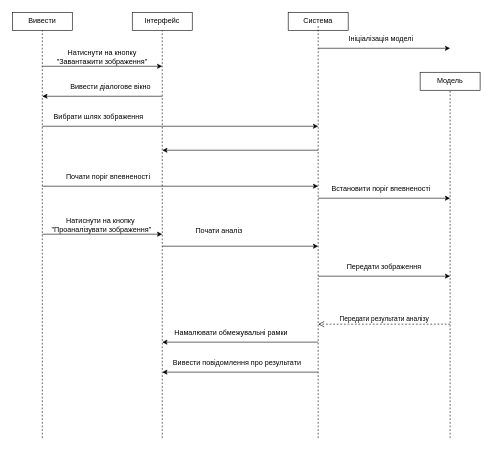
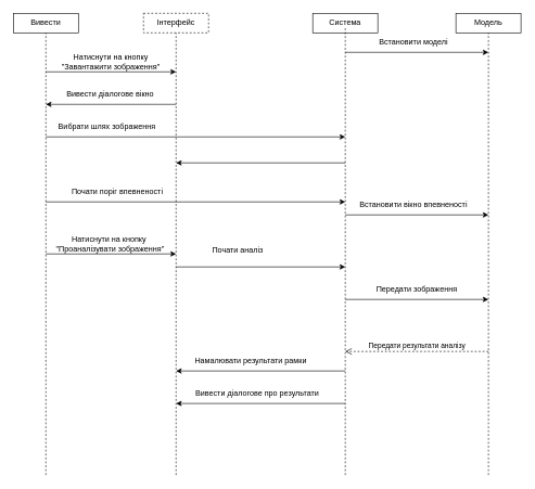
  <mxCell id="0" />
  <mxCell id="1" parent="0" />
  <mxCell id="2" value="Вивести" style="rounded=0;whiteSpace=wrap;html=1;" vertex="1" parent="1"><mxGeometry x="20" y="20" width="100" height="30" as="geometry" /></mxCell>
  <mxCell id="3" value="Система" style="rounded=0;whiteSpace=wrap;html=1;" vertex="1" parent="1"><mxGeometry x="480" y="20" width="100" height="30" as="geometry" /></mxCell>
- <mxCell id="4" value="Модель" style="rounded=0;whiteSpace=wrap;html=1;" vertex="1" parent="1"><mxGeometry x="700" y="120" width="100" height="30" as="geometry" /></mxCell>
+ <mxCell id="4" value="Модель" style="rounded=0;whiteSpace=wrap;html=1;" vertex="1" parent="1"><mxGeometry x="700" y="20" width="100" height="30" as="geometry" /></mxCell>
  <mxCell id="5" value="" style="endArrow=none;dashed=1;html=1;rounded=0;entryX=0.5;entryY=1;entryDx=0;entryDy=0;" edge="1" parent="1" target="2"><mxGeometry width="50" height="50" relative="1" as="geometry"><mxPoint x="70" y="730" as="sourcePoint" /><mxPoint x="390" y="220" as="targetPoint" /></mxGeometry></mxCell>
  <mxCell id="6" value="" style="endArrow=none;dashed=1;html=1;rounded=0;" edge="1" parent="1"><mxGeometry width="50" height="50" relative="1" as="geometry"><mxPoint x="530" y="730" as="sourcePoint" /><mxPoint x="530" y="40" as="targetPoint" /></mxGeometry></mxCell>
  <mxCell id="7" value="" style="endArrow=none;dashed=1;html=1;rounded=0;entryX=0.5;entryY=1;entryDx=0;entryDy=0;" edge="1" parent="1" target="4"><mxGeometry width="50" height="50" relative="1" as="geometry"><mxPoint x="750" y="730" as="sourcePoint" /><mxPoint x="680" y="180" as="targetPoint" /></mxGeometry></mxCell>
  <mxCell id="8" value="" style="endArrow=classic;html=1;rounded=0;" edge="1" parent="1"><mxGeometry width="50" height="50" relative="1" as="geometry"><mxPoint x="530" y="80" as="sourcePoint" /><mxPoint x="750" y="80" as="targetPoint" /></mxGeometry></mxCell>
- <mxCell id="9" value="Ініціалізація моделі" style="text;html=1;align=center;verticalAlign=middle;whiteSpace=wrap;rounded=0;" vertex="1" parent="1"><mxGeometry x="580" y="50" width="110" height="30" as="geometry" /></mxCell>
- <mxCell id="10" value="Інтерфейс" style="rounded=0;whiteSpace=wrap;html=1;" vertex="1" parent="1"><mxGeometry x="220" y="20" width="100" height="30" as="geometry" /></mxCell>
+ <mxCell id="9" value="Встановити моделі" style="text;html=1;align=center;verticalAlign=middle;whiteSpace=wrap;rounded=0;" vertex="1" parent="1"><mxGeometry x="580" y="50" width="110" height="30" as="geometry" /></mxCell>
+ <mxCell id="10" value="Інтерфейс" style="rounded=0;whiteSpace=wrap;html=1;dashed=1;" vertex="1" parent="1"><mxGeometry x="220" y="20" width="100" height="30" as="geometry" /></mxCell>
  <mxCell id="11" value="" style="endArrow=none;dashed=1;html=1;rounded=0;entryX=0.5;entryY=1;entryDx=0;entryDy=0;" edge="1" parent="1" target="10"><mxGeometry width="50" height="50" relative="1" as="geometry"><mxPoint x="270" y="730" as="sourcePoint" /><mxPoint x="560" y="190" as="targetPoint" /></mxGeometry></mxCell>
  <mxCell id="12" value="" style="endArrow=classic;html=1;rounded=0;" edge="1" parent="1"><mxGeometry width="50" height="50" relative="1" as="geometry"><mxPoint x="70" y="110" as="sourcePoint" /><mxPoint x="270" y="110" as="targetPoint" /></mxGeometry></mxCell>
  <mxCell id="13" value="Натиснути на кнопку &quot;Завантажити зображення&quot;" style="text;html=1;align=center;verticalAlign=middle;whiteSpace=wrap;rounded=0;" vertex="1" parent="1"><mxGeometry x="90" y="80" width="160" height="30" as="geometry" /></mxCell>
  <mxCell id="14" value="" style="endArrow=classic;html=1;rounded=0;" edge="1" parent="1"><mxGeometry width="50" height="50" relative="1" as="geometry"><mxPoint x="70" y="210" as="sourcePoint" /><mxPoint x="530" y="210" as="targetPoint" /></mxGeometry></mxCell>
  <mxCell id="15" value="Вибрати шлях зображення" style="text;html=1;align=center;verticalAlign=middle;whiteSpace=wrap;rounded=0;" vertex="1" parent="1"><mxGeometry x="74" y="180" width="180" height="30" as="geometry" /></mxCell>
  <mxCell id="16" value="" style="endArrow=classic;html=1;rounded=0;" edge="1" parent="1"><mxGeometry width="50" height="50" relative="1" as="geometry"><mxPoint x="270" y="160" as="sourcePoint" /><mxPoint x="70" y="160" as="targetPoint" /></mxGeometry></mxCell>
- <mxCell id="17" value="Вивести діалогове вікно" style="text;html=1;align=center;verticalAlign=middle;whiteSpace=wrap;rounded=0;" vertex="1" parent="1"><mxGeometry x="109" y="130" width="150" height="30" as="geometry" /></mxCell>
+ <mxCell id="17" value="Вивести діалогове вікно" style="text;html=1;align=center;verticalAlign=middle;whiteSpace=wrap;rounded=0;" vertex="1" parent="1"><mxGeometry x="94" y="130" width="150" height="30" as="geometry" /></mxCell>
  <mxCell id="18" value="" style="endArrow=classic;html=1;rounded=0;" edge="1" parent="1"><mxGeometry width="50" height="50" relative="1" as="geometry"><mxPoint x="530" y="250" as="sourcePoint" /><mxPoint x="270" y="250" as="targetPoint" /></mxGeometry></mxCell>
  <mxCell id="19" value="" style="endArrow=classic;html=1;rounded=0;" edge="1" parent="1"><mxGeometry width="50" height="50" relative="1" as="geometry"><mxPoint x="70" y="310" as="sourcePoint" /><mxPoint x="530" y="310" as="targetPoint" /></mxGeometry></mxCell>
  <mxCell id="20" value="Почати поріг впевненості" style="text;html=1;align=center;verticalAlign=middle;whiteSpace=wrap;rounded=0;" vertex="1" parent="1"><mxGeometry x="100" y="280" width="160" height="30" as="geometry" /></mxCell>
  <mxCell id="21" value="" style="endArrow=classic;html=1;rounded=0;" edge="1" parent="1"><mxGeometry width="50" height="50" relative="1" as="geometry"><mxPoint x="530" y="330" as="sourcePoint" /><mxPoint x="750" y="330" as="targetPoint" /></mxGeometry></mxCell>
- <mxCell id="22" value="Встановити поріг впевненості" style="text;html=1;align=center;verticalAlign=middle;whiteSpace=wrap;rounded=0;" vertex="1" parent="1"><mxGeometry x="550" y="300" width="170" height="30" as="geometry" /></mxCell>
+ <mxCell id="22" value="Встановити вікно впевненості" style="text;html=1;align=center;verticalAlign=middle;whiteSpace=wrap;rounded=0;" vertex="1" parent="1"><mxGeometry x="550" y="300" width="170" height="30" as="geometry" /></mxCell>
  <mxCell id="23" value="" style="endArrow=classic;html=1;rounded=0;" edge="1" parent="1"><mxGeometry width="50" height="50" relative="1" as="geometry"><mxPoint x="70" y="390" as="sourcePoint" /><mxPoint x="270" y="390" as="targetPoint" /></mxGeometry></mxCell>
  <mxCell id="24" value="Натиснути на кнопку&amp;nbsp;&lt;div&gt;&quot;Проаналізувати зображення&quot;&lt;/div&gt;" style="text;html=1;align=center;verticalAlign=middle;whiteSpace=wrap;rounded=0;" vertex="1" parent="1"><mxGeometry x="84" y="360" width="170" height="30" as="geometry" /></mxCell>
  <mxCell id="25" value="" style="endArrow=classic;html=1;rounded=0;" edge="1" parent="1"><mxGeometry width="50" height="50" relative="1" as="geometry"><mxPoint x="270" y="410" as="sourcePoint" /><mxPoint x="530" y="410" as="targetPoint" /></mxGeometry></mxCell>
  <mxCell id="26" value="Почати аналіз" style="text;html=1;align=center;verticalAlign=middle;whiteSpace=wrap;rounded=0;" vertex="1" parent="1"><mxGeometry x="320" y="370" width="90" height="30" as="geometry" /></mxCell>
  <mxCell id="27" value="" style="endArrow=classic;html=1;rounded=0;" edge="1" parent="1"><mxGeometry width="50" height="50" relative="1" as="geometry"><mxPoint x="530" y="460" as="sourcePoint" /><mxPoint x="750" y="460" as="targetPoint" /></mxGeometry></mxCell>
  <mxCell id="28" value="Передати зображення" style="text;html=1;align=center;verticalAlign=middle;whiteSpace=wrap;rounded=0;" vertex="1" parent="1"><mxGeometry x="570" y="430" width="140" height="30" as="geometry" /></mxCell>
  <mxCell id="29" value="Передати результати аналізу" style="html=1;verticalAlign=bottom;endArrow=open;dashed=1;endSize=8;curved=0;rounded=0;" edge="1" parent="1"><mxGeometry relative="1" as="geometry"><mxPoint x="750" y="540" as="sourcePoint" /><mxPoint x="530" y="540" as="targetPoint" /></mxGeometry></mxCell>
  <mxCell id="30" value="" style="endArrow=classic;html=1;rounded=0;" edge="1" parent="1"><mxGeometry width="50" height="50" relative="1" as="geometry"><mxPoint x="530" y="570" as="sourcePoint" /><mxPoint x="270" y="570" as="targetPoint" /></mxGeometry></mxCell>
- <mxCell id="31" value="Намалювати обмежувальні рамки" style="text;html=1;align=center;verticalAlign=middle;whiteSpace=wrap;rounded=0;" vertex="1" parent="1"><mxGeometry x="280" y="540" width="210" height="30" as="geometry" /></mxCell>
+ <mxCell id="31" value="Намалювати результати рамки" style="text;html=1;align=center;verticalAlign=middle;whiteSpace=wrap;rounded=0;" vertex="1" parent="1"><mxGeometry x="280" y="540" width="210" height="30" as="geometry" /></mxCell>
  <mxCell id="32" value="" style="endArrow=classic;html=1;rounded=0;" edge="1" parent="1"><mxGeometry width="50" height="50" relative="1" as="geometry"><mxPoint x="530" y="620" as="sourcePoint" /><mxPoint x="270" y="620" as="targetPoint" /></mxGeometry></mxCell>
- <mxCell id="33" value="Вивести повідомлення про результати" style="text;html=1;align=center;verticalAlign=middle;whiteSpace=wrap;rounded=0;" vertex="1" parent="1"><mxGeometry x="280" y="590" width="230" height="30" as="geometry" /></mxCell>
+ <mxCell id="33" value="Вивести діалогове про результати" style="text;html=1;align=center;verticalAlign=middle;whiteSpace=wrap;rounded=0;" vertex="1" parent="1"><mxGeometry x="280" y="590" width="230" height="30" as="geometry" /></mxCell>
